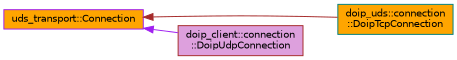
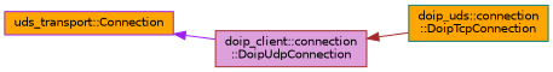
  digraph {
    rankdir=LR
    node [fillcolor=orange fontname=Helvetica fontsize=10 shape=record style=filled]
    edge [dir=back fontname=Helvetica fontsize=10 labelfontname=Helvetica labelfontsize=10 style=solid]
    n1 [color=purple height=0.2 label="uds_transport::Connection" width=0.4]
    n2 [color=teal height=0.2 label="doip_uds::connection\l::DoipTcpConnection" width=0.4]
    n3 [color=brown fillcolor=plum height=0.2 label="doip_client::connection\l::DoipUdpConnection" width=0.4]
-   n1 -> n2 [color=brown]
+   n3 -> n2 [color=brown]
    n1 -> n3 [color=purple]
  }
